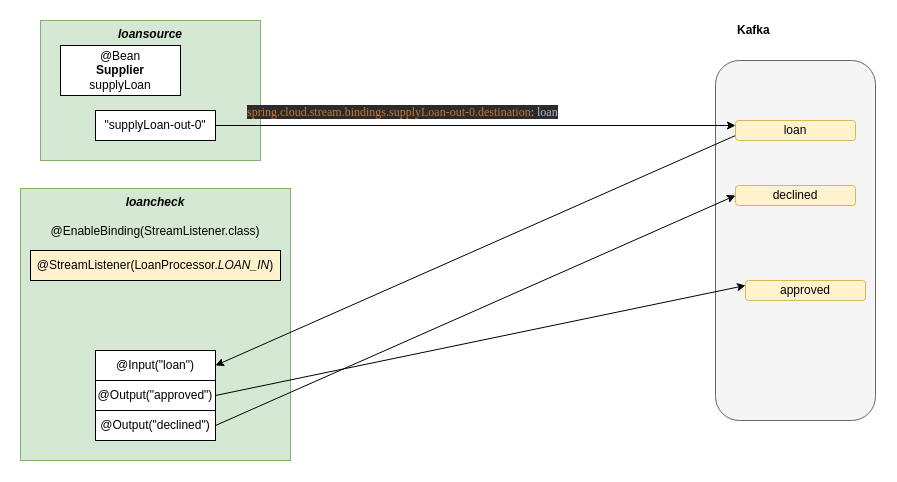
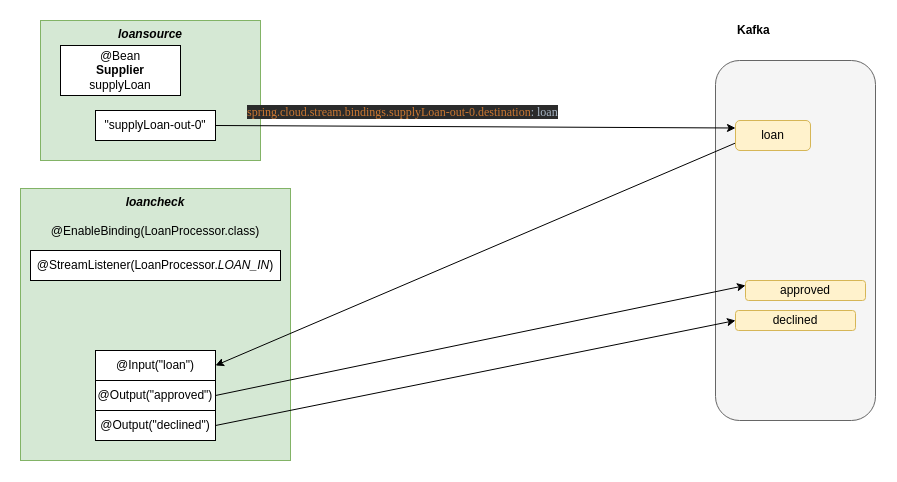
  <mxCell id="0" />
  <mxCell id="1" parent="0" />
- <mxCell id="2" value="loancheck&lt;br&gt;&lt;br&gt;&lt;span style=&quot;font-style: normal ; font-weight: 400&quot;&gt;@EnableBinding(StreamListener.class)&lt;/span&gt;" style="rounded=0;whiteSpace=wrap;html=1;fillColor=#d5e8d4;strokeColor=#82b366;verticalAlign=top;fontStyle=3" vertex="1" parent="1"><mxGeometry x="20" y="188" width="270" height="272" as="geometry" /></mxCell>
+ <mxCell id="2" value="loancheck&lt;br&gt;&lt;br&gt;&lt;span style=&quot;font-style: normal ; font-weight: 400&quot;&gt;@EnableBinding(LoanProcessor.class)&lt;/span&gt;" style="rounded=0;whiteSpace=wrap;html=1;fillColor=#d5e8d4;strokeColor=#82b366;verticalAlign=top;fontStyle=3" vertex="1" parent="1"><mxGeometry x="20" y="188" width="270" height="272" as="geometry" /></mxCell>
  <mxCell id="3" value="loansource" style="rounded=0;whiteSpace=wrap;html=1;fillColor=#d5e8d4;strokeColor=#82b366;verticalAlign=top;fontStyle=3" vertex="1" parent="1"><mxGeometry x="40" y="20" width="220" height="140" as="geometry" /></mxCell>
  <mxCell id="4" value="" style="rounded=1;whiteSpace=wrap;html=1;align=center;fillColor=#f5f5f5;strokeColor=#666666;fontColor=#333333;" vertex="1" parent="1"><mxGeometry x="715" y="60" width="160" height="360" as="geometry" /></mxCell>
  <mxCell id="5" value="@Input(&quot;loan&quot;)" style="rounded=0;whiteSpace=wrap;html=1;align=center;" vertex="1" parent="1"><mxGeometry x="95" y="350" width="120" height="30" as="geometry" /></mxCell>
  <mxCell id="6" style="edgeStyle=none;rounded=0;orthogonalLoop=1;jettySize=auto;html=1;exitX=1;exitY=0.5;exitDx=0;exitDy=0;entryX=0;entryY=0.25;entryDx=0;entryDy=0;" edge="1" parent="1" source="7" target="13"><mxGeometry relative="1" as="geometry" /></mxCell>
  <mxCell id="7" value="@Output(&quot;approved&quot;)" style="rounded=0;whiteSpace=wrap;html=1;align=center;" vertex="1" parent="1"><mxGeometry x="95" y="380" width="120" height="30" as="geometry" /></mxCell>
  <mxCell id="8" style="rounded=0;orthogonalLoop=1;jettySize=auto;html=1;exitX=0;exitY=0.75;exitDx=0;exitDy=0;entryX=1;entryY=0.5;entryDx=0;entryDy=0;" edge="1" parent="1" source="9" target="5"><mxGeometry relative="1" as="geometry" /></mxCell>
- <mxCell id="9" value="loan" style="rounded=1;whiteSpace=wrap;html=1;align=center;fillColor=#fff2cc;strokeColor=#d6b656;" vertex="1" parent="1"><mxGeometry x="735" y="120" width="120" height="20" as="geometry" /></mxCell>
+ <mxCell id="9" value="loan" style="rounded=1;whiteSpace=wrap;html=1;align=center;fillColor=#fff2cc;strokeColor=#d6b656;" vertex="1" parent="1"><mxGeometry x="735" y="120" width="75" height="30" as="geometry" /></mxCell>
  <mxCell id="10" value="@Bean &lt;br&gt;&lt;b&gt;Supplier&lt;/b&gt;&lt;br&gt;supplyLoan" style="rounded=0;whiteSpace=wrap;html=1;align=center;" vertex="1" parent="1"><mxGeometry x="60" y="45" width="120" height="50" as="geometry" /></mxCell>
  <mxCell id="11" style="edgeStyle=none;rounded=0;orthogonalLoop=1;jettySize=auto;html=1;exitX=1;exitY=0.5;exitDx=0;exitDy=0;entryX=0;entryY=0.25;entryDx=0;entryDy=0;" edge="1" parent="1" source="12" target="9"><mxGeometry relative="1" as="geometry" /></mxCell>
  <mxCell id="12" value="&quot;supplyLoan-out-0&quot;" style="rounded=0;whiteSpace=wrap;html=1;align=center;" vertex="1" parent="1"><mxGeometry x="95" y="110" width="120" height="30" as="geometry" /></mxCell>
  <mxCell id="13" value="approved" style="rounded=1;whiteSpace=wrap;html=1;align=center;fillColor=#fff2cc;strokeColor=#d6b656;" vertex="1" parent="1"><mxGeometry x="745" y="280" width="120" height="20" as="geometry" /></mxCell>
  <mxCell id="14" value="Kafka" style="text;html=1;resizable=0;points=[];autosize=1;align=left;verticalAlign=top;spacingTop=-4;fontStyle=1" vertex="1" parent="1"><mxGeometry x="735" y="20" width="50" height="20" as="geometry" /></mxCell>
  <mxCell id="15" value="&lt;pre style=&quot;background-color: #2b2b2b ; color: #a9b7c6 ; font-family: &amp;#34;menlo&amp;#34; ; font-size: 8 3pt&quot;&gt;&lt;span style=&quot;color: #cc7832&quot;&gt;spring.cloud.stream.bindings.supplyLoan-out-0.destination&lt;/span&gt;: loan&lt;/pre&gt;" style="text;html=1;resizable=0;points=[];autosize=1;align=left;verticalAlign=top;spacingTop=-4;" vertex="1" parent="1"><mxGeometry x="245" y="90" width="470" height="40" as="geometry" /></mxCell>
  <mxCell id="16" style="rounded=0;orthogonalLoop=1;jettySize=auto;html=1;exitX=1;exitY=0.5;exitDx=0;exitDy=0;entryX=0;entryY=0.5;entryDx=0;entryDy=0;" edge="1" parent="1" source="17" target="18"><mxGeometry relative="1" as="geometry" /></mxCell>
  <mxCell id="17" value="@Output(&quot;declined&quot;)" style="rounded=0;whiteSpace=wrap;html=1;align=center;" vertex="1" parent="1"><mxGeometry x="95" y="410" width="120" height="30" as="geometry" /></mxCell>
- <mxCell id="18" value="declined" style="rounded=1;whiteSpace=wrap;html=1;align=center;fillColor=#fff2cc;strokeColor=#d6b656;" vertex="1" parent="1"><mxGeometry x="735" y="185" width="120" height="20" as="geometry" /></mxCell>
- <mxCell id="19" value="@StreamListener(LoanProcessor.&lt;i&gt;LOAN_IN&lt;/i&gt;)" style="rounded=0;whiteSpace=wrap;html=1;fillColor=#fff2cc;" vertex="1" parent="1"><mxGeometry x="30" y="250" width="250" height="30" as="geometry" /></mxCell>
+ <mxCell id="18" value="declined" style="rounded=1;whiteSpace=wrap;html=1;align=center;fillColor=#fff2cc;strokeColor=#d6b656;" vertex="1" parent="1"><mxGeometry x="735" y="310" width="120" height="20" as="geometry" /></mxCell>
+ <mxCell id="19" value="@StreamListener(LoanProcessor.&lt;i&gt;LOAN_IN&lt;/i&gt;)" style="rounded=0;whiteSpace=wrap;html=1;" vertex="1" parent="1"><mxGeometry x="30" y="250" width="250" height="30" as="geometry" /></mxCell>
